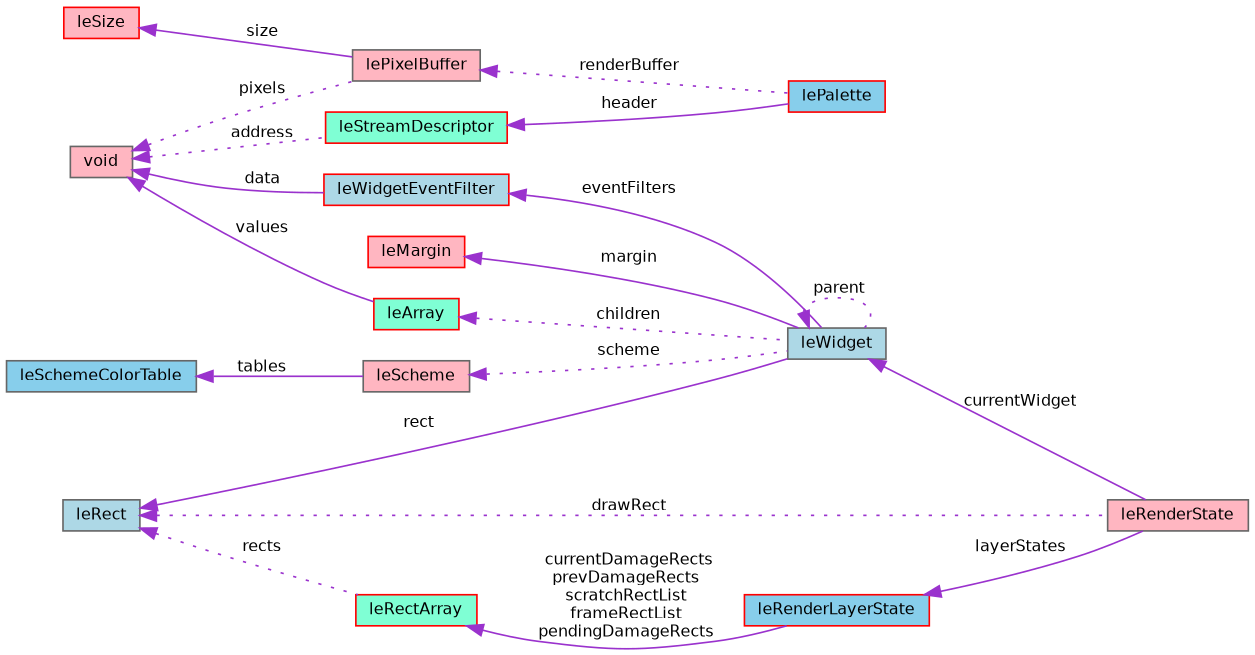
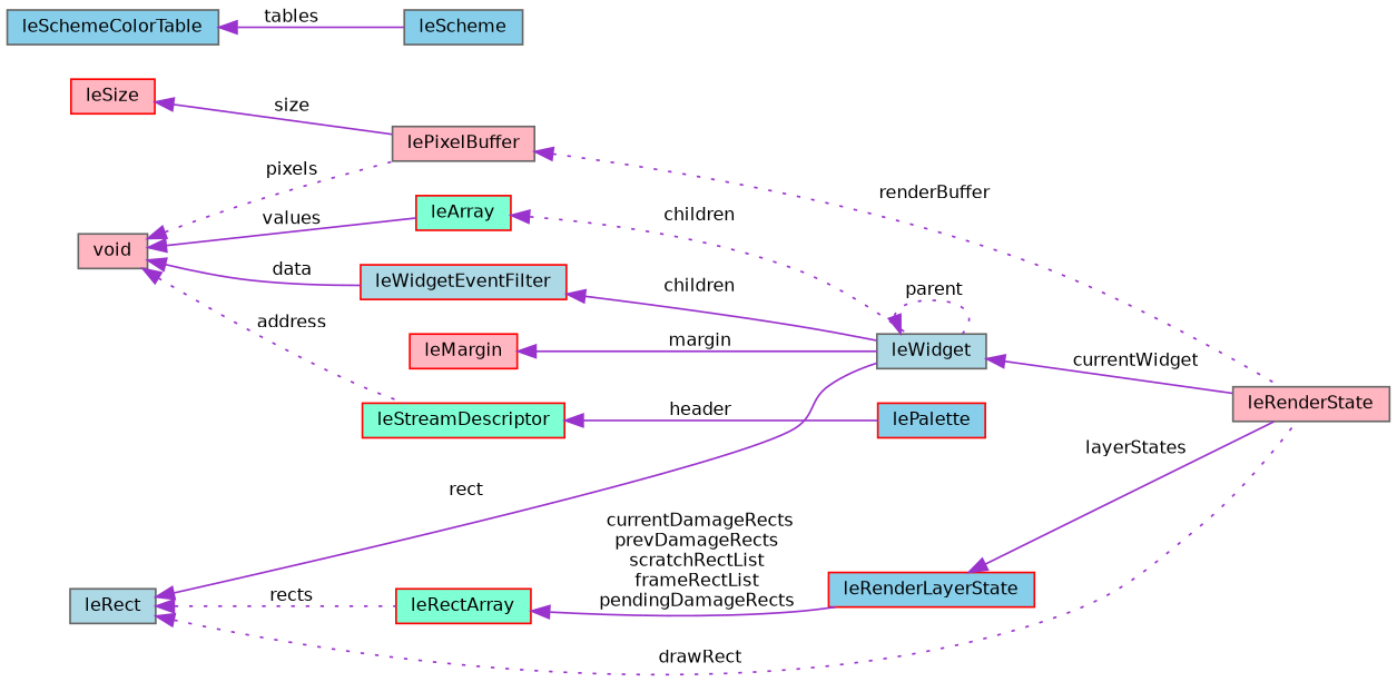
  digraph {
    rankdir=LR
    node [color=red fillcolor=lightpink fontname=Helvetica fontsize=10 shape=record style=filled]
    edge [color=darkorchid3 dir=back fontname=Helvetica fontsize=10 labelfontname=Helvetica labelfontsize=10 style=solid]
    n1 [color=gray40 fontcolor=black height=0.2 label=leRenderState width=0.4]
    n2 [color=gray40 height=0.2 label=lePixelBuffer width=0.4]
    n3 [color=gray40 height=0.2 label=void width=0.4]
    n4 [fillcolor=aquamarine height=0.2 label=leArray width=0.4]
    n5 [fillcolor=lightblue height=0.2 label=leWidgetEventFilter width=0.4]
    n6 [fillcolor=aquamarine height=0.2 label=leStreamDescriptor width=0.4]
    n7 [color=gray40 fillcolor=lightblue height=0.2 label=leWidget width=0.4]
    n8 [fillcolor=skyblue height=0.2 label=lePalette width=0.4]
    n9 [height=0.2 label=leSize width=0.4]
    n10 [height=0.2 label=leMargin width=0.4]
    n11 [color=gray40 fillcolor=lightblue height=0.2 label=leRect width=0.4]
    n12 [fillcolor=aquamarine height=0.2 label=leRectArray width=0.4]
    n13 [fillcolor=skyblue height=0.2 label=leRenderLayerState width=0.4]
-   n14 [color=gray40 height=0.2 label=leScheme width=0.4]
+   n14 [color=gray40 fillcolor=skyblue height=0.2 label=leScheme width=0.4]
    n15 [color=gray40 fillcolor=skyblue height=0.2 label=leSchemeColorTable width=0.4]
-   n2 -> n8 [label=" renderBuffer" style=dotted]
+   n2 -> n1 [label=" renderBuffer" style=dotted]
    n3 -> n2 [label=" pixels" style=dotted]
    n3 -> n4 [label=" values"]
    n3 -> n5 [label=" data"]
    n3 -> n6 [label=" address" style=dotted]
    n4 -> n7 [label=" children" style=dotted]
-   n5 -> n7 [label=" eventFilters"]
+   n5 -> n7 [label=" children"]
    n6 -> n8 [label=" header"]
    n7 -> n1 [label=" currentWidget"]
    n7 -> n7 [label=" parent" style=dotted]
    n9 -> n2 [label=" size"]
    n10 -> n7 [label=" margin"]
    n11 -> n1 [label=" drawRect" style=dotted]
    n11 -> n7 [label=" rect"]
    n11 -> n12 [label=" rects" style=dotted]
    n12 -> n13 [label=" currentDamageRects\nprevDamageRects\nscratchRectList\nframeRectList\npendingDamageRects"]
    n13 -> n1 [label=" layerStates"]
-   n14 -> n7 [label=" scheme" style=dotted]
    n15 -> n14 [label=" tables"]
  }
